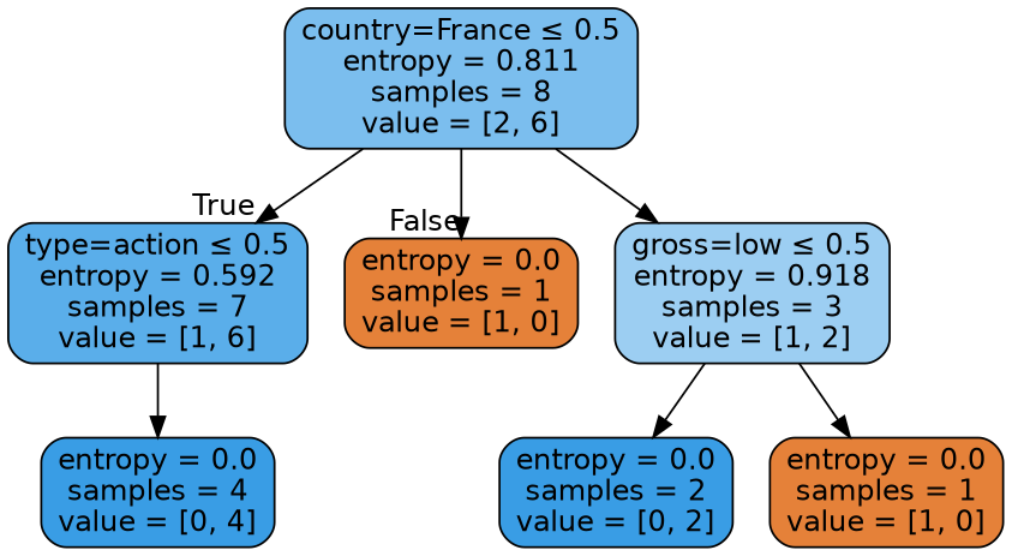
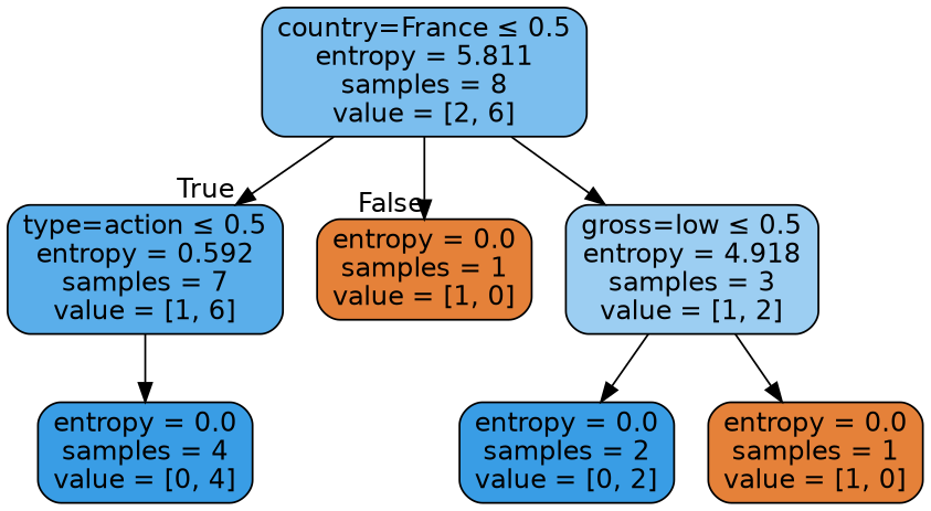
  digraph {
    node [color=black fillcolor="#e58139ff" fontname=helvetica shape=box style="filled, rounded"]
    edge [fontname=helvetica]
-   n1 [fillcolor="#399de5aa" label=<country=France &le; 0.5<br/>entropy = 0.811<br/>samples = 8<br/>value = [2, 6]>]
+   n1 [fillcolor="#399de5aa" label=<country=France &le; 0.5<br/>entropy = 5.811<br/>samples = 8<br/>value = [2, 6]>]
    n2 [fillcolor="#399de5d4" label=<type=action &le; 0.5<br/>entropy = 0.592<br/>samples = 7<br/>value = [1, 6]>]
    n3 [label=<entropy = 0.0<br/>samples = 1<br/>value = [1, 0]>]
-   n4 [fillcolor="#399de57f" label=<gross=low &le; 0.5<br/>entropy = 0.918<br/>samples = 3<br/>value = [1, 2]>]
+   n4 [fillcolor="#399de57f" label=<gross=low &le; 0.5<br/>entropy = 4.918<br/>samples = 3<br/>value = [1, 2]>]
    n5 [fillcolor="#399de5ff" label=<entropy = 0.0<br/>samples = 4<br/>value = [0, 4]>]
    n6 [fillcolor="#399de5ff" label=<entropy = 0.0<br/>samples = 2<br/>value = [0, 2]>]
    n7 [label=<entropy = 0.0<br/>samples = 1<br/>value = [1, 0]>]
    n1 -> n2 [headlabel=True labelangle=45 labeldistance=2.5]
    n1 -> n3 [headlabel=False labelangle=-45 labeldistance=2.5]
    n1 -> n4
    n2 -> n5
    n4 -> n6
    n4 -> n7
  }
